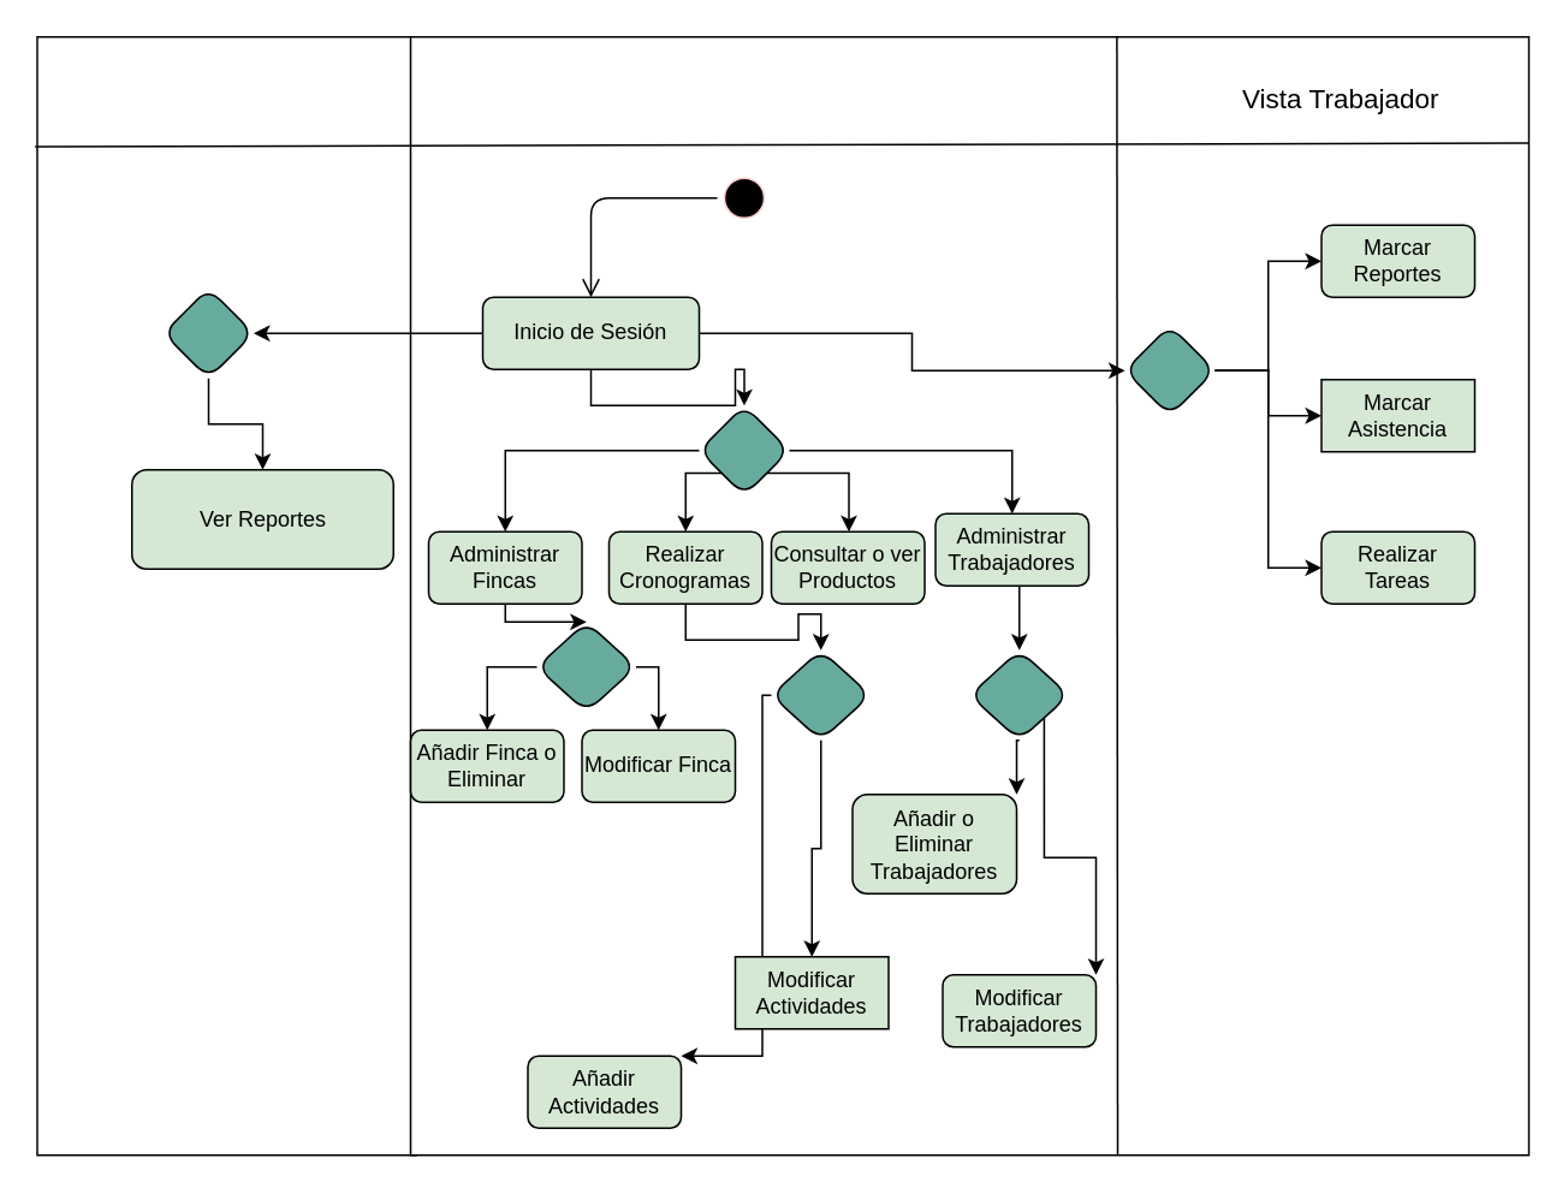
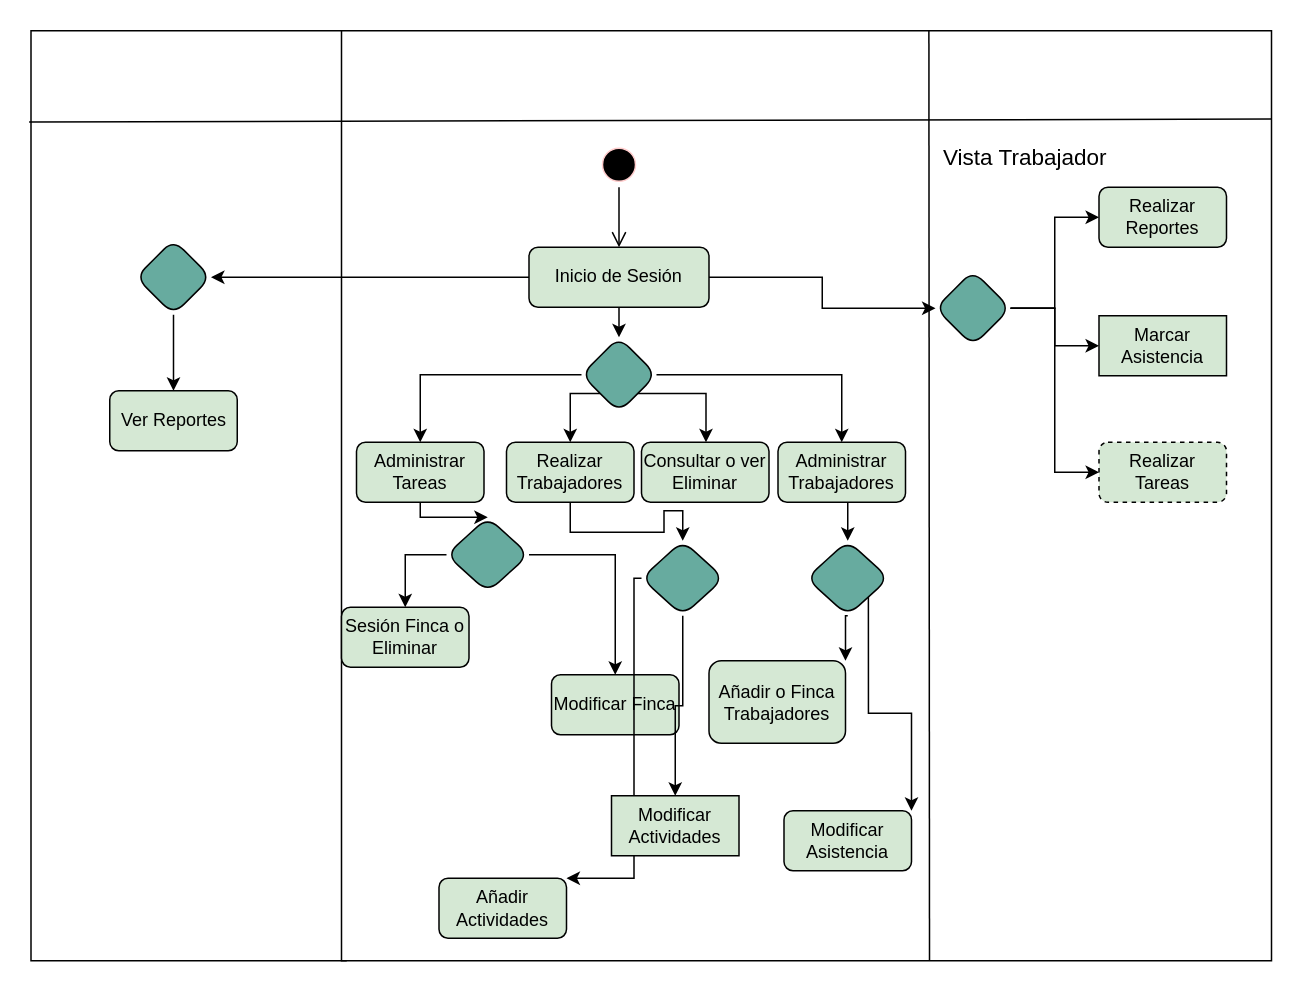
  <mxCell id="0" />
  <mxCell id="1" parent="0" />
  <mxCell id="2" value="" style="rounded=0;whiteSpace=wrap;html=1;" parent="1" vertex="1"><mxGeometry y="20" width="210" height="620" as="geometry" x="20" /></mxCell>
  <mxCell id="3" value="" style="whiteSpace=wrap;html=1;aspect=fixed;" parent="1" vertex="1"><mxGeometry x="227" y="20" width="620" height="620" as="geometry" /></mxCell>
- <mxCell id="4" value="&lt;font style=&quot;font-size: 15px&quot;&gt;Vista Trabajador&lt;/font&gt;" style="text;html=1;strokeColor=none;fillColor=none;align=center;verticalAlign=middle;whiteSpace=wrap;rounded=0;" parent="1" vertex="1"><mxGeometry x="653" y="44.34" width="180" height="20" as="geometry" /></mxCell>
+ <mxCell id="4" value="&lt;font style=&quot;font-size: 15px&quot;&gt;Vista Trabajador&lt;/font&gt;" style="text;html=1;strokeColor=none;fillColor=none;align=center;verticalAlign=middle;whiteSpace=wrap;rounded=0;" parent="1" vertex="1"><mxGeometry x="593" y="94.34" width="180" height="20" as="geometry" /></mxCell>
  <mxCell id="5" style="edgeStyle=orthogonalEdgeStyle;rounded=0;orthogonalLoop=1;jettySize=auto;html=1;exitX=0.5;exitY=1;exitDx=0;exitDy=0;" parent="1" source="4" target="4" edge="1"><mxGeometry relative="1" as="geometry" /></mxCell>
  <mxCell id="6" value="" style="ellipse;html=1;shape=startState;fillColor=#000000;strokeColor=#FFCCCC;" parent="1" vertex="1"><mxGeometry x="397" y="94.34" width="30" height="30" as="geometry" /></mxCell>
  <mxCell id="7" value="" style="edgeStyle=orthogonalEdgeStyle;html=1;verticalAlign=bottom;endArrow=open;endSize=8;entryX=0.5;entryY=0;entryDx=0;entryDy=0;" parent="1" source="6" target="11" edge="1"><mxGeometry relative="1" as="geometry"><mxPoint x="367" y="174.34" as="targetPoint" /></mxGeometry></mxCell>
  <mxCell id="8" style="edgeStyle=orthogonalEdgeStyle;rounded=0;orthogonalLoop=1;jettySize=auto;html=1;exitX=0.5;exitY=1;exitDx=0;exitDy=0;entryX=0.5;entryY=0;entryDx=0;entryDy=0;strokeColor=#000000;" parent="1" source="11" target="16" edge="1"><mxGeometry relative="1" as="geometry" /></mxCell>
  <mxCell id="9" style="edgeStyle=orthogonalEdgeStyle;rounded=0;orthogonalLoop=1;jettySize=auto;html=1;exitX=1;exitY=0.5;exitDx=0;exitDy=0;entryX=0;entryY=0.5;entryDx=0;entryDy=0;" parent="1" source="11" target="42" edge="1"><mxGeometry relative="1" as="geometry" /></mxCell>
  <mxCell id="10" style="edgeStyle=orthogonalEdgeStyle;rounded=0;orthogonalLoop=1;jettySize=auto;html=1;exitX=0;exitY=0.5;exitDx=0;exitDy=0;" parent="1" source="11" target="49" edge="1"><mxGeometry relative="1" as="geometry" /></mxCell>
- <mxCell id="11" value="Inicio de Sesión" style="rounded=1;whiteSpace=wrap;html=1;fillColor=#D5E8D4;" parent="1" vertex="1"><mxGeometry x="267" y="164.34" width="120" height="40" as="geometry" /></mxCell>
+ <mxCell id="11" value="Inicio de Sesión" style="rounded=1;whiteSpace=wrap;html=1;fillColor=#D5E8D4;" parent="1" vertex="1"><mxGeometry x="352" y="164.34" width="120" height="40" as="geometry" /></mxCell>
  <mxCell id="12" style="edgeStyle=orthogonalEdgeStyle;rounded=0;orthogonalLoop=1;jettySize=auto;html=1;exitX=0;exitY=0.5;exitDx=0;exitDy=0;entryX=0.5;entryY=0;entryDx=0;entryDy=0;strokeColor=#000000;" parent="1" source="16" target="19" edge="1"><mxGeometry relative="1" as="geometry" /></mxCell>
  <mxCell id="13" style="edgeStyle=orthogonalEdgeStyle;rounded=0;orthogonalLoop=1;jettySize=auto;html=1;exitX=0;exitY=1;exitDx=0;exitDy=0;entryX=0.5;entryY=0;entryDx=0;entryDy=0;strokeColor=#000000;" parent="1" source="16" target="21" edge="1"><mxGeometry relative="1" as="geometry" /></mxCell>
  <mxCell id="14" style="edgeStyle=orthogonalEdgeStyle;rounded=0;orthogonalLoop=1;jettySize=auto;html=1;exitX=1;exitY=0.5;exitDx=0;exitDy=0;entryX=0.5;entryY=0;entryDx=0;entryDy=0;strokeColor=#000000;" parent="1" source="16" target="24" edge="1"><mxGeometry relative="1" as="geometry" /></mxCell>
  <mxCell id="15" style="edgeStyle=orthogonalEdgeStyle;rounded=0;orthogonalLoop=1;jettySize=auto;html=1;exitX=1;exitY=1;exitDx=0;exitDy=0;strokeColor=#000000;" parent="1" source="16" target="17" edge="1"><mxGeometry relative="1" as="geometry"><Array as="points"><mxPoint x="470" y="262.34" /></Array></mxGeometry></mxCell>
  <mxCell id="16" value="" style="rhombus;whiteSpace=wrap;html=1;rounded=1;strokeColor=#000000;fillColor=#67AB9F;" parent="1" vertex="1"><mxGeometry x="387" y="224.34" width="50" height="50" as="geometry" /></mxCell>
- <mxCell id="17" value="Consultar o ver Productos" style="rounded=1;whiteSpace=wrap;html=1;strokeColor=#000000;fillColor=#D5E8D4;" parent="1" vertex="1"><mxGeometry x="427" y="294.34" width="85" height="40" as="geometry" /></mxCell>
+ <mxCell id="17" value="Consultar o ver Eliminar" style="rounded=1;whiteSpace=wrap;html=1;strokeColor=#000000;fillColor=#D5E8D4;" parent="1" vertex="1"><mxGeometry x="427" y="294.34" width="85" height="40" as="geometry" /></mxCell>
  <mxCell id="18" style="edgeStyle=orthogonalEdgeStyle;rounded=0;orthogonalLoop=1;jettySize=auto;html=1;exitX=0.5;exitY=1;exitDx=0;exitDy=0;entryX=0.5;entryY=0;entryDx=0;entryDy=0;strokeColor=#000000;" parent="1" source="19" target="27" edge="1"><mxGeometry relative="1" as="geometry"><Array as="points"><mxPoint x="280" y="344.34" /></Array></mxGeometry></mxCell>
- <mxCell id="19" value="Administrar Fincas" style="rounded=1;whiteSpace=wrap;html=1;strokeColor=#000000;fillColor=#D5E8D4;" parent="1" vertex="1"><mxGeometry x="237" y="294.34" width="85" height="40" as="geometry" /></mxCell>
+ <mxCell id="19" value="Administrar Tareas" style="rounded=1;whiteSpace=wrap;html=1;strokeColor=#000000;fillColor=#D5E8D4;" parent="1" vertex="1"><mxGeometry x="237" y="294.34" width="85" height="40" as="geometry" /></mxCell>
  <mxCell id="20" style="edgeStyle=orthogonalEdgeStyle;rounded=0;orthogonalLoop=1;jettySize=auto;html=1;exitX=0.5;exitY=1;exitDx=0;exitDy=0;" parent="1" source="21" target="45" edge="1"><mxGeometry relative="1" as="geometry" /></mxCell>
- <mxCell id="21" value="Realizar Cronogramas" style="rounded=1;whiteSpace=wrap;html=1;strokeColor=#000000;fillColor=#D5E8D4;" parent="1" vertex="1"><mxGeometry x="337" y="294.34" width="85" height="40" as="geometry" /></mxCell>
+ <mxCell id="21" value="Realizar Trabajadores" style="rounded=1;whiteSpace=wrap;html=1;strokeColor=#000000;fillColor=#D5E8D4;" parent="1" vertex="1"><mxGeometry x="337" y="294.34" width="85" height="40" as="geometry" /></mxCell>
  <mxCell id="22" value="" style="endArrow=none;html=1;strokeColor=#000000;entryX=0.58;entryY=-0.007;entryDx=0;entryDy=0;entryPerimeter=0;" parent="1" edge="1"><mxGeometry width="50" height="50" relative="1" as="geometry"><mxPoint x="619" y="640" as="sourcePoint" /><mxPoint x="618.6" y="20" as="targetPoint" /></mxGeometry></mxCell>
  <mxCell id="23" style="edgeStyle=orthogonalEdgeStyle;rounded=0;orthogonalLoop=1;jettySize=auto;html=1;exitX=0.5;exitY=1;exitDx=0;exitDy=0;entryX=0.5;entryY=0;entryDx=0;entryDy=0;" parent="1" source="24" target="33" edge="1"><mxGeometry relative="1" as="geometry" /></mxCell>
- <mxCell id="24" value="&lt;span&gt;Administrar Trabajadores&lt;/span&gt;" style="rounded=1;whiteSpace=wrap;html=1;strokeColor=#000000;fillColor=#D5E8D4;" parent="1" vertex="1"><mxGeometry x="518" y="284.34" width="85" height="40" as="geometry" /></mxCell>
+ <mxCell id="24" value="&lt;span&gt;Administrar Trabajadores&lt;/span&gt;" style="rounded=1;whiteSpace=wrap;html=1;strokeColor=#000000;fillColor=#D5E8D4;" parent="1" vertex="1"><mxGeometry x="518" y="294.34" width="85" height="40" as="geometry" /></mxCell>
  <mxCell id="25" style="edgeStyle=orthogonalEdgeStyle;rounded=0;orthogonalLoop=1;jettySize=auto;html=1;exitX=0;exitY=0.5;exitDx=0;exitDy=0;entryX=0.5;entryY=0;entryDx=0;entryDy=0;strokeColor=#000000;" parent="1" source="27" target="28" edge="1"><mxGeometry relative="1" as="geometry" /></mxCell>
  <mxCell id="26" style="edgeStyle=orthogonalEdgeStyle;rounded=0;orthogonalLoop=1;jettySize=auto;html=1;exitX=1;exitY=0.5;exitDx=0;exitDy=0;entryX=0.5;entryY=0;entryDx=0;entryDy=0;strokeColor=#000000;" parent="1" source="27" target="29" edge="1"><mxGeometry relative="1" as="geometry" /></mxCell>
  <mxCell id="27" value="" style="rhombus;whiteSpace=wrap;html=1;rounded=1;strokeColor=#000000;fillColor=#67AB9F;" parent="1" vertex="1"><mxGeometry x="297" y="344.34" width="55" height="50" as="geometry" /></mxCell>
- <mxCell id="28" value="Añadir Finca o Eliminar" style="rounded=1;whiteSpace=wrap;html=1;strokeColor=#000000;fillColor=#D5E8D4;" parent="1" vertex="1"><mxGeometry x="227" y="404.34" width="85" height="40" as="geometry" /></mxCell>
- <mxCell id="29" value="Modificar Finca" style="rounded=1;whiteSpace=wrap;html=1;strokeColor=#000000;fillColor=#D5E8D4;" parent="1" vertex="1"><mxGeometry x="322" y="404.34" width="85" height="40" as="geometry" /></mxCell>
+ <mxCell id="28" value="Sesión Finca o Eliminar" style="rounded=1;whiteSpace=wrap;html=1;strokeColor=#000000;fillColor=#D5E8D4;" parent="1" vertex="1"><mxGeometry x="227" y="404.34" width="85" height="40" as="geometry" /></mxCell>
+ <mxCell id="29" value="Modificar Finca" style="rounded=1;whiteSpace=wrap;html=1;strokeColor=#000000;fillColor=#D5E8D4;" parent="1" vertex="1"><mxGeometry x="367" y="449.34" width="85" height="40" as="geometry" /></mxCell>
  <mxCell id="30" value="" style="endArrow=none;html=1;entryX=1;entryY=0.095;entryDx=0;entryDy=0;entryPerimeter=0;exitX=-0.006;exitY=0.098;exitDx=0;exitDy=0;exitPerimeter=0;" parent="1" source="2" target="3" edge="1"><mxGeometry width="50" height="50" relative="1" as="geometry"><mxPoint x="227" y="79" as="sourcePoint" /><mxPoint x="587" y="304.34" as="targetPoint" /></mxGeometry></mxCell>
  <mxCell id="31" style="edgeStyle=orthogonalEdgeStyle;rounded=0;orthogonalLoop=1;jettySize=auto;html=1;exitX=0.5;exitY=1;exitDx=0;exitDy=0;entryX=1;entryY=0;entryDx=0;entryDy=0;" parent="1" source="33" target="34" edge="1"><mxGeometry relative="1" as="geometry" /></mxCell>
  <mxCell id="32" style="edgeStyle=orthogonalEdgeStyle;rounded=0;orthogonalLoop=1;jettySize=auto;html=1;exitX=1;exitY=1;exitDx=0;exitDy=0;entryX=1;entryY=0;entryDx=0;entryDy=0;" parent="1" source="33" target="35" edge="1"><mxGeometry relative="1" as="geometry" /></mxCell>
  <mxCell id="33" value="" style="rhombus;whiteSpace=wrap;html=1;rounded=1;strokeColor=#000000;fillColor=#67AB9F;" parent="1" vertex="1"><mxGeometry x="537" y="360" width="55" height="50" as="geometry" /></mxCell>
- <mxCell id="34" value="Añadir o Eliminar Trabajadores" style="rounded=1;whiteSpace=wrap;html=1;strokeColor=#000000;fillColor=#D5E8D4;" parent="1" vertex="1"><mxGeometry x="472" y="440" width="91" height="55" as="geometry" /></mxCell>
- <mxCell id="35" value="Modificar Trabajadores" style="rounded=1;whiteSpace=wrap;html=1;strokeColor=#000000;fillColor=#D5E8D4;" parent="1" vertex="1"><mxGeometry x="522" y="540" width="85" height="40" as="geometry" /></mxCell>
- <mxCell id="36" value="Marcar Reportes" style="rounded=1;whiteSpace=wrap;html=1;strokeColor=#000000;fillColor=#D5E8D4;" parent="1" vertex="1"><mxGeometry x="732" y="124.34" width="85" height="40" as="geometry" /></mxCell>
+ <mxCell id="34" value="Añadir o Finca Trabajadores" style="rounded=1;whiteSpace=wrap;html=1;strokeColor=#000000;fillColor=#D5E8D4;" parent="1" vertex="1"><mxGeometry x="472" y="440" width="91" height="55" as="geometry" /></mxCell>
+ <mxCell id="35" value="Modificar Asistencia" style="rounded=1;whiteSpace=wrap;html=1;strokeColor=#000000;fillColor=#D5E8D4;" parent="1" vertex="1"><mxGeometry x="522" y="540" width="85" height="40" as="geometry" /></mxCell>
+ <mxCell id="36" value="Realizar Reportes" style="rounded=1;whiteSpace=wrap;html=1;strokeColor=#000000;fillColor=#D5E8D4;" parent="1" vertex="1"><mxGeometry x="732" y="124.34" width="85" height="40" as="geometry" /></mxCell>
  <mxCell id="37" value="Marcar Asistencia" style="whiteSpace=wrap;html=1;strokeColor=#000000;fillColor=#D5E8D4;rounded=0;" parent="1" vertex="1"><mxGeometry x="732" y="210" width="85" height="40" as="geometry" /></mxCell>
- <mxCell id="38" value="Realizar Tareas" style="rounded=1;whiteSpace=wrap;html=1;strokeColor=#000000;fillColor=#D5E8D4;" parent="1" vertex="1"><mxGeometry x="732" y="294.34" width="85" height="40" as="geometry" /></mxCell>
+ <mxCell id="38" value="Realizar Tareas" style="rounded=1;whiteSpace=wrap;html=1;strokeColor=#000000;fillColor=#D5E8D4;dashed=1;" parent="1" vertex="1"><mxGeometry x="732" y="294.34" width="85" height="40" as="geometry" /></mxCell>
  <mxCell id="39" style="edgeStyle=orthogonalEdgeStyle;rounded=0;orthogonalLoop=1;jettySize=auto;html=1;exitX=1;exitY=0.5;exitDx=0;exitDy=0;entryX=0;entryY=0.5;entryDx=0;entryDy=0;" parent="1" source="42" target="36" edge="1"><mxGeometry relative="1" as="geometry" /></mxCell>
  <mxCell id="40" style="edgeStyle=orthogonalEdgeStyle;rounded=0;orthogonalLoop=1;jettySize=auto;html=1;exitX=1;exitY=0.5;exitDx=0;exitDy=0;" parent="1" source="42" target="37" edge="1"><mxGeometry relative="1" as="geometry" /></mxCell>
  <mxCell id="41" style="edgeStyle=orthogonalEdgeStyle;rounded=0;orthogonalLoop=1;jettySize=auto;html=1;exitX=1;exitY=0.5;exitDx=0;exitDy=0;entryX=0;entryY=0.5;entryDx=0;entryDy=0;" parent="1" source="42" target="38" edge="1"><mxGeometry relative="1" as="geometry" /></mxCell>
  <mxCell id="42" value="" style="rhombus;whiteSpace=wrap;html=1;rounded=1;strokeColor=#000000;fillColor=#67AB9F;" parent="1" vertex="1"><mxGeometry x="623" y="180" width="50" height="50" as="geometry" /></mxCell>
  <mxCell id="43" style="edgeStyle=orthogonalEdgeStyle;rounded=0;orthogonalLoop=1;jettySize=auto;html=1;exitX=0;exitY=0.5;exitDx=0;exitDy=0;entryX=1;entryY=0;entryDx=0;entryDy=0;" parent="1" source="45" target="46" edge="1"><mxGeometry relative="1" as="geometry"><Array as="points"><mxPoint x="422" y="385" /></Array></mxGeometry></mxCell>
  <mxCell id="44" style="edgeStyle=orthogonalEdgeStyle;rounded=0;orthogonalLoop=1;jettySize=auto;html=1;exitX=0.5;exitY=1;exitDx=0;exitDy=0;entryX=0.5;entryY=0;entryDx=0;entryDy=0;" parent="1" source="45" target="47" edge="1"><mxGeometry relative="1" as="geometry" /></mxCell>
  <mxCell id="45" value="" style="rhombus;whiteSpace=wrap;html=1;rounded=1;strokeColor=#000000;fillColor=#67AB9F;" parent="1" vertex="1"><mxGeometry x="427" y="360" width="55" height="50" as="geometry" /></mxCell>
  <mxCell id="46" value="Añadir Actividades" style="rounded=1;whiteSpace=wrap;html=1;strokeColor=#000000;fillColor=#D5E8D4;" parent="1" vertex="1"><mxGeometry x="292" y="585" width="85" height="40" as="geometry" /></mxCell>
  <mxCell id="47" value="Modificar Actividades" style="whiteSpace=wrap;html=1;strokeColor=#000000;fillColor=#D5E8D4;rounded=0;" parent="1" vertex="1"><mxGeometry x="407" y="530" width="85" height="40" as="geometry" /></mxCell>
  <mxCell id="48" style="edgeStyle=orthogonalEdgeStyle;rounded=0;orthogonalLoop=1;jettySize=auto;html=1;exitX=0.5;exitY=1;exitDx=0;exitDy=0;" parent="1" source="49" target="50" edge="1"><mxGeometry relative="1" as="geometry" /></mxCell>
  <mxCell id="49" value="" style="rhombus;whiteSpace=wrap;html=1;rounded=1;strokeColor=#000000;fillColor=#67AB9F;" parent="1" vertex="1"><mxGeometry x="90" y="159.34" width="50" height="50" as="geometry" /></mxCell>
- <mxCell id="50" value="Ver Reportes" style="rounded=1;whiteSpace=wrap;html=1;strokeColor=#000000;fillColor=#D5E8D4;" parent="1" vertex="1"><mxGeometry x="72.5" y="260" width="145" height="55" as="geometry" /></mxCell>
+ <mxCell id="50" value="Ver Reportes" style="rounded=1;whiteSpace=wrap;html=1;strokeColor=#000000;fillColor=#D5E8D4;" parent="1" vertex="1"><mxGeometry x="72.5" y="260" width="85" height="40" as="geometry" /></mxCell>
